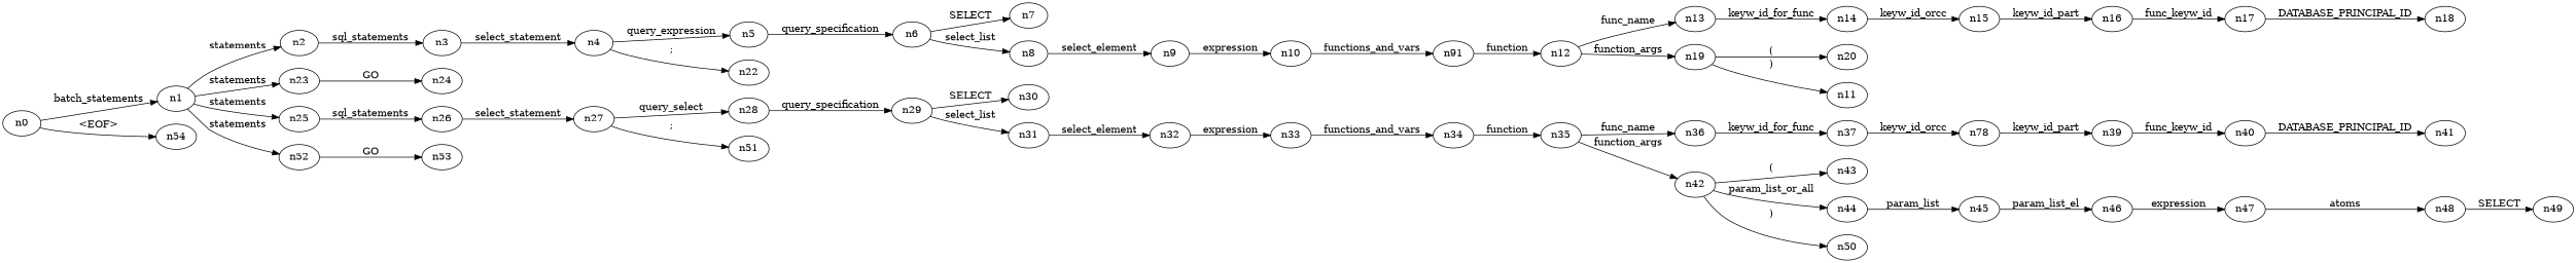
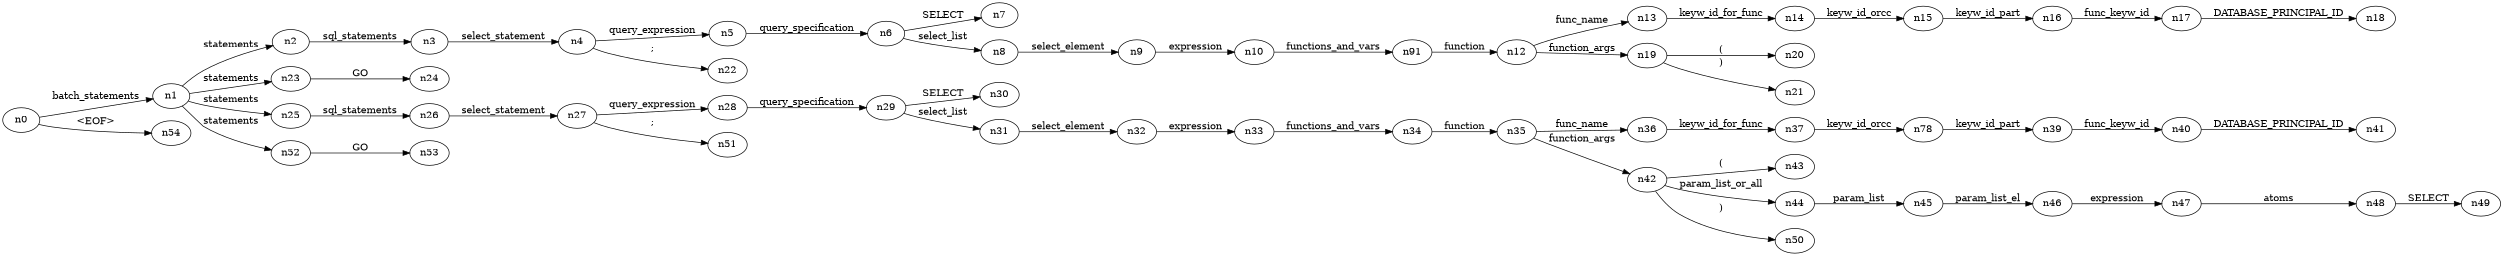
  digraph {
    rankdir=LR
    n0
    n1
    n54
    n2
    n23
    n25
    n52
    n3
    n24
    n26
    n53
    n4
    n5
    n22
    n6
    n7
    n8
    n9
    n10
    n11 [label=n91]
    n12
    n13
    n19
    n14
    n20
-   n21 [label=n11]
+   n21
    n15
    n16
    n17
    n18
    n27
    n28
    n51
    n29
    n30
    n31
    n32
    n33
    n34
    n35
    n36
    n42
    n37
    n43
    n44
    n50
    n38 [label=n78]
    n39
    n40
    n41
    n45
    n46
    n47
    n48
    n49
    n0 -> n1 [label=batch_statements]
    n0 -> n54 [label="<EOF>"]
    n1 -> n2 [label=statements]
    n1 -> n23 [label=statements]
    n1 -> n25 [label=statements]
    n1 -> n52 [label=statements]
    n2 -> n3 [label=sql_statements]
    n23 -> n24 [label=GO]
    n25 -> n26 [label=sql_statements]
    n52 -> n53 [label=GO]
    n3 -> n4 [label=select_statement]
    n26 -> n27 [label=select_statement]
    n4 -> n5 [label=query_expression]
    n4 -> n22 [label=";"]
    n5 -> n6 [label=query_specification]
    n6 -> n7 [label=SELECT]
    n6 -> n8 [label=select_list]
    n8 -> n9 [label=select_element]
    n9 -> n10 [label=expression]
    n10 -> n11 [label=functions_and_vars]
    n11 -> n12 [label=function]
    n12 -> n13 [label=func_name]
    n12 -> n19 [label=function_args]
    n13 -> n14 [label=keyw_id_for_func]
    n19 -> n20 [label="("]
    n19 -> n21 [label=")"]
    n14 -> n15 [label=keyw_id_orcc]
    n15 -> n16 [label=keyw_id_part]
    n16 -> n17 [label=func_keyw_id]
    n17 -> n18 [label=DATABASE_PRINCIPAL_ID]
-   n27 -> n28 [label=query_select]
+   n27 -> n28 [label=query_expression]
    n27 -> n51 [label=";"]
    n28 -> n29 [label=query_specification]
    n29 -> n30 [label=SELECT]
    n29 -> n31 [label=select_list]
    n31 -> n32 [label=select_element]
    n32 -> n33 [label=expression]
    n33 -> n34 [label=functions_and_vars]
    n34 -> n35 [label=function]
    n35 -> n36 [label=func_name]
    n35 -> n42 [label=function_args]
    n36 -> n37 [label=keyw_id_for_func]
    n42 -> n43 [label="("]
    n42 -> n44 [label=param_list_or_all]
    n42 -> n50 [label=")"]
    n37 -> n38 [label=keyw_id_orcc]
    n44 -> n45 [label=param_list]
    n38 -> n39 [label=keyw_id_part]
    n39 -> n40 [label=func_keyw_id]
    n40 -> n41 [label=DATABASE_PRINCIPAL_ID]
    n45 -> n46 [label=param_list_el]
    n46 -> n47 [label=expression]
    n47 -> n48 [label=atoms]
    n48 -> n49 [label=SELECT]
  }
